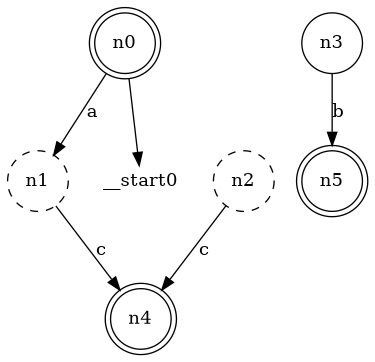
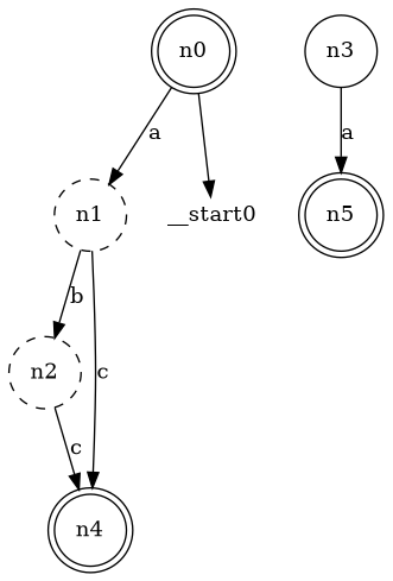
  digraph {
    node [shape=doublecircle]
    n1 [label=n0]
    n2 [label=n1 shape=circle style=dashed]
    __start0 [height=0 shape=none width=0]
    n4 [label=n2 shape=circle style=dashed]
    n5 [label=n4]
    n6 [label=n3 shape=circle]
    n7 [label=n5]
    n1 -> n2 [label=a]
    n1 -> __start0
+   n2 -> n4 [label=b]
    n2 -> n5 [label=c]
    n4 -> n5 [label=c]
-   n6 -> n7 [label=b]
+   n6 -> n7 [label=a]
  }
